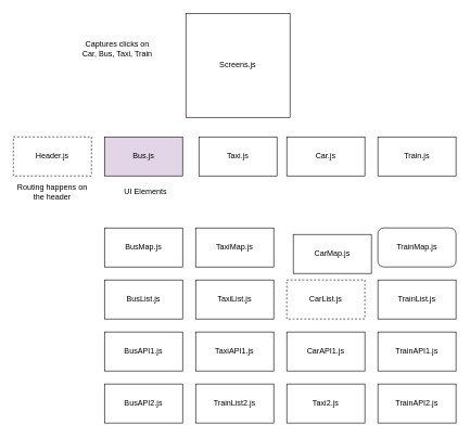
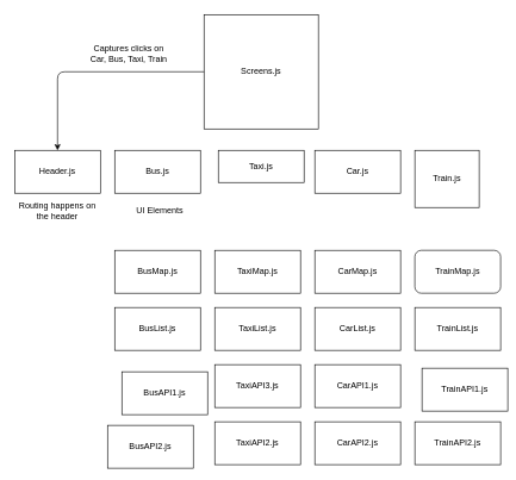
  <mxCell id="0" />
  <mxCell id="1" parent="0" />
  <mxCell id="2" value="Screens.js" style="whiteSpace=wrap;html=1;aspect=fixed;" vertex="1" parent="1"><mxGeometry x="285" y="20" width="160" height="160" as="geometry" /></mxCell>
- <mxCell id="3" value="Header.js" style="rounded=0;whiteSpace=wrap;html=1;dashed=1;" vertex="1" parent="1"><mxGeometry x="20" y="210" width="120" height="60" as="geometry" /></mxCell>
+ <mxCell id="3" value="Header.js" style="rounded=0;whiteSpace=wrap;html=1;" vertex="1" parent="1"><mxGeometry x="20" y="210" width="120" height="60" as="geometry" /></mxCell>
  <mxCell id="4" value="BusMap.js" style="rounded=0;whiteSpace=wrap;html=1;" vertex="1" parent="1"><mxGeometry x="160" y="350" width="120" height="60" as="geometry" /></mxCell>
  <mxCell id="5" value="TaxiMap.js" style="rounded=0;whiteSpace=wrap;html=1;" vertex="1" parent="1"><mxGeometry x="300" y="350" width="120" height="60" as="geometry" /></mxCell>
- <mxCell id="6" value="CarMap.js" style="rounded=0;whiteSpace=wrap;html=1;" vertex="1" parent="1"><mxGeometry x="450" y="360" width="120" height="60" as="geometry" /></mxCell>
+ <mxCell id="6" value="CarMap.js" style="rounded=0;whiteSpace=wrap;html=1;" vertex="1" parent="1"><mxGeometry x="440" y="350" width="120" height="60" as="geometry" /></mxCell>
  <mxCell id="7" value="TrainMap.js" style="whiteSpace=wrap;html=1;rounded=1;" vertex="1" parent="1"><mxGeometry x="580" y="350" width="120" height="60" as="geometry" /></mxCell>
  <mxCell id="8" value="BusList.js" style="rounded=0;whiteSpace=wrap;html=1;" vertex="1" parent="1"><mxGeometry x="160" y="430" width="120" height="60" as="geometry" /></mxCell>
  <mxCell id="9" value="TaxiList.js" style="rounded=0;whiteSpace=wrap;html=1;" vertex="1" parent="1"><mxGeometry x="300" y="430" width="120" height="60" as="geometry" /></mxCell>
- <mxCell id="10" value="CarList.js" style="rounded=0;whiteSpace=wrap;html=1;dashed=1;" vertex="1" parent="1"><mxGeometry x="440" y="430" width="120" height="60" as="geometry" /></mxCell>
+ <mxCell id="10" value="CarList.js" style="rounded=0;whiteSpace=wrap;html=1;" vertex="1" parent="1"><mxGeometry x="440" y="430" width="120" height="60" as="geometry" /></mxCell>
  <mxCell id="11" value="TrainList.js" style="rounded=0;whiteSpace=wrap;html=1;" vertex="1" parent="1"><mxGeometry x="580" y="430" width="120" height="60" as="geometry" /></mxCell>
- <mxCell id="12" value="BusAPI1.js" style="rounded=0;whiteSpace=wrap;html=1;" vertex="1" parent="1"><mxGeometry x="160" y="510" width="120" height="60" as="geometry" /></mxCell>
- <mxCell id="13" value="TaxiAPI1.js" style="rounded=0;whiteSpace=wrap;html=1;" vertex="1" parent="1"><mxGeometry x="300" y="510" width="120" height="60" as="geometry" /></mxCell>
+ <mxCell id="12" value="BusAPI1.js" style="rounded=0;whiteSpace=wrap;html=1;" vertex="1" parent="1"><mxGeometry x="170" y="520" width="120" height="60" as="geometry" /></mxCell>
+ <mxCell id="13" value="TaxiAPI3.js" style="rounded=0;whiteSpace=wrap;html=1;" vertex="1" parent="1"><mxGeometry x="300" y="510" width="120" height="60" as="geometry" /></mxCell>
  <mxCell id="14" value="CarAPI1.js" style="rounded=0;whiteSpace=wrap;html=1;" vertex="1" parent="1"><mxGeometry x="440" y="510" width="120" height="60" as="geometry" /></mxCell>
- <mxCell id="15" value="TrainAPI1.js" style="rounded=0;whiteSpace=wrap;html=1;" vertex="1" parent="1"><mxGeometry x="580" y="510" width="120" height="60" as="geometry" /></mxCell>
- <mxCell id="16" value="BusAPI2.js" style="rounded=0;whiteSpace=wrap;html=1;" vertex="1" parent="1"><mxGeometry x="160" y="590" width="120" height="60" as="geometry" /></mxCell>
- <mxCell id="17" value="TrainList2.js" style="rounded=0;whiteSpace=wrap;html=1;" vertex="1" parent="1"><mxGeometry x="300" y="590" width="120" height="60" as="geometry" /></mxCell>
- <mxCell id="18" value="Taxi2.js" style="rounded=0;whiteSpace=wrap;html=1;" vertex="1" parent="1"><mxGeometry x="440" y="590" width="120" height="60" as="geometry" /></mxCell>
+ <mxCell id="15" value="TrainAPI1.js" style="rounded=0;whiteSpace=wrap;html=1;" vertex="1" parent="1"><mxGeometry x="590" y="515" width="120" height="60" as="geometry" /></mxCell>
+ <mxCell id="16" value="BusAPI2.js" style="rounded=0;whiteSpace=wrap;html=1;" vertex="1" parent="1"><mxGeometry x="150" y="595" width="120" height="60" as="geometry" /></mxCell>
+ <mxCell id="17" value="TaxiAPI2.js" style="rounded=0;whiteSpace=wrap;html=1;" vertex="1" parent="1"><mxGeometry x="300" y="590" width="120" height="60" as="geometry" /></mxCell>
+ <mxCell id="18" value="CarAPI2.js" style="rounded=0;whiteSpace=wrap;html=1;" vertex="1" parent="1"><mxGeometry x="440" y="590" width="120" height="60" as="geometry" /></mxCell>
  <mxCell id="19" value="TrainAPI2.js" style="rounded=0;whiteSpace=wrap;html=1;" vertex="1" parent="1"><mxGeometry x="580" y="590" width="120" height="60" as="geometry" /></mxCell>
+ <mxCell id="20" value="" style="endArrow=classic;html=1;entryX=0.5;entryY=0;entryDx=0;entryDy=0;exitX=0;exitY=0.5;exitDx=0;exitDy=0;" edge="1" parent="1" source="2" target="3"><mxGeometry width="50" height="50" relative="1" as="geometry"><mxPoint x="340" y="380" as="sourcePoint" /><mxPoint x="390" y="330" as="targetPoint" /><Array as="points"><mxPoint x="80" y="100" /></Array></mxGeometry></mxCell>
  <mxCell id="21" value="Routing happens on the header" style="text;html=1;strokeColor=none;fillColor=none;align=center;verticalAlign=middle;whiteSpace=wrap;rounded=0;" vertex="1" parent="1"><mxGeometry x="20" y="280" width="120" height="30" as="geometry" /></mxCell>
- <mxCell id="22" value="Bus.js" style="rounded=0;whiteSpace=wrap;html=1;fillColor=#e1d5e7;" vertex="1" parent="1"><mxGeometry x="160" y="210" width="120" height="60" as="geometry" /></mxCell>
- <mxCell id="23" value="Taxi.js" style="rounded=0;whiteSpace=wrap;html=1;" vertex="1" parent="1"><mxGeometry x="305" y="210" width="120" height="60" as="geometry" /></mxCell>
+ <mxCell id="22" value="Bus.js" style="rounded=0;whiteSpace=wrap;html=1;" vertex="1" parent="1"><mxGeometry x="160" y="210" width="120" height="60" as="geometry" /></mxCell>
+ <mxCell id="23" value="Taxi.js" style="rounded=0;whiteSpace=wrap;html=1;" vertex="1" parent="1"><mxGeometry x="305" y="210" width="120" height="45" as="geometry" /></mxCell>
  <mxCell id="24" value="Car.js" style="rounded=0;whiteSpace=wrap;html=1;" vertex="1" parent="1"><mxGeometry x="440" y="210" width="120" height="60" as="geometry" /></mxCell>
- <mxCell id="25" value="Train.js" style="rounded=0;whiteSpace=wrap;html=1;" vertex="1" parent="1"><mxGeometry x="580" y="210" width="120" height="60" as="geometry" /></mxCell>
+ <mxCell id="25" value="Train.js" style="rounded=0;whiteSpace=wrap;html=1;" vertex="1" parent="1"><mxGeometry x="580" y="210" width="90" height="80" as="geometry" /></mxCell>
  <mxCell id="26" value="UI Elements&amp;nbsp;" style="text;html=1;strokeColor=none;fillColor=none;align=center;verticalAlign=middle;whiteSpace=wrap;rounded=0;" vertex="1" parent="1"><mxGeometry x="165" y="280" width="120" height="30" as="geometry" /></mxCell>
  <mxCell id="27" value="Captures clicks on Car, Bus, Taxi, Train" style="text;html=1;strokeColor=none;fillColor=none;align=center;verticalAlign=middle;whiteSpace=wrap;rounded=0;" vertex="1" parent="1"><mxGeometry x="120" y="60" width="120" height="30" as="geometry" /></mxCell>
